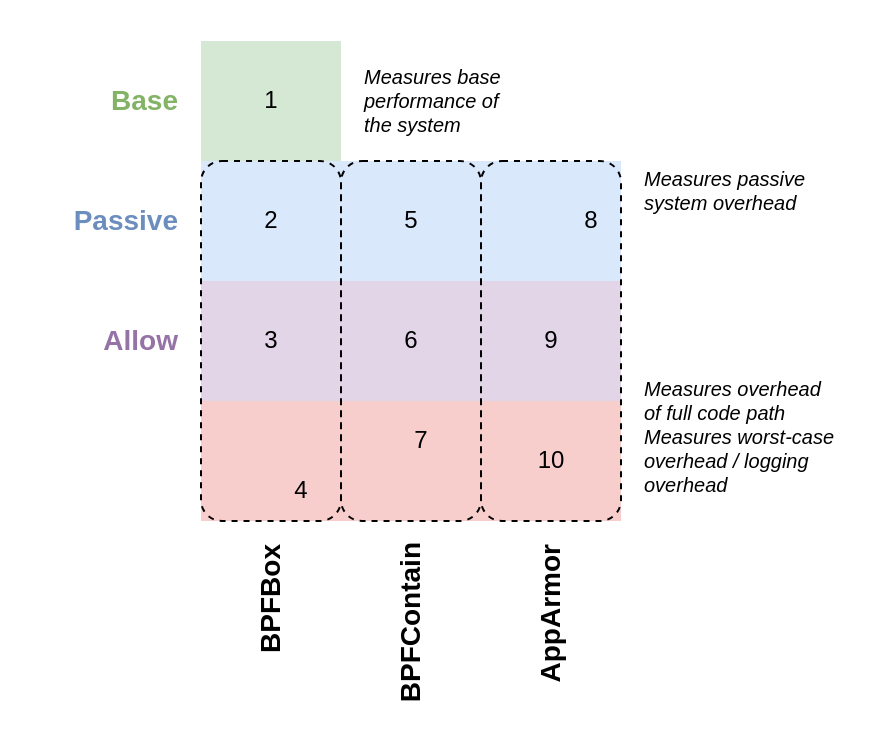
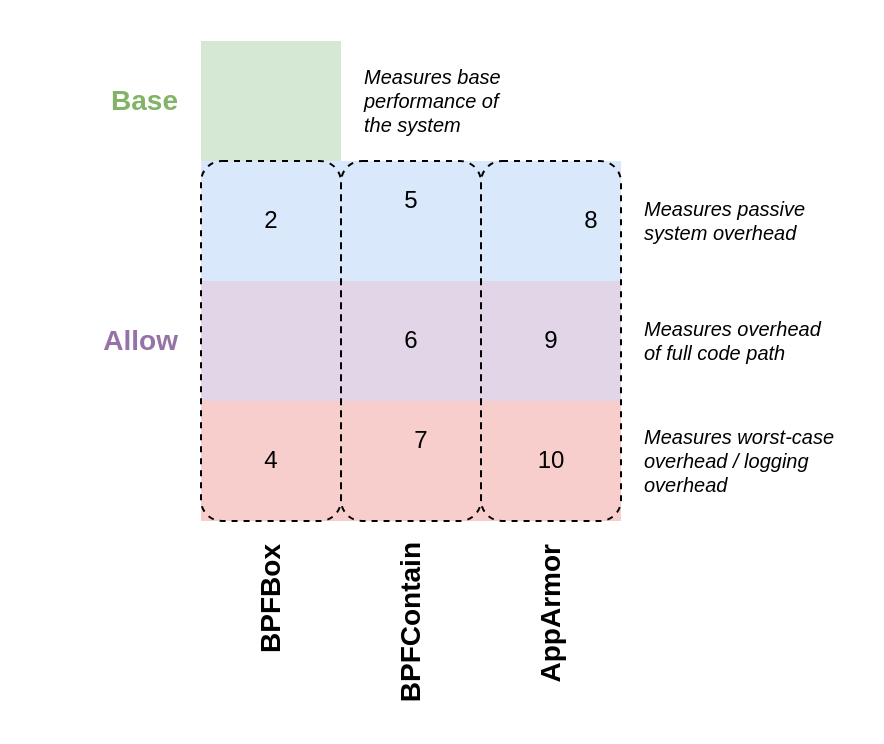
  <mxCell id="0" />
  <mxCell id="1" parent="0" />
  <mxCell id="2" value="" style="rounded=0;whiteSpace=wrap;html=1;fillColor=#dae8fc;strokeColor=none;" vertex="1" parent="1"><mxGeometry x="100" y="80" width="210" height="60" as="geometry" /></mxCell>
  <mxCell id="3" value="" style="rounded=0;whiteSpace=wrap;html=1;fillColor=#e1d5e7;strokeColor=none;" vertex="1" parent="1"><mxGeometry x="100" y="140" width="210" height="60" as="geometry" /></mxCell>
  <mxCell id="4" value="" style="rounded=0;whiteSpace=wrap;html=1;fillColor=#f8cecc;strokeColor=none;" vertex="1" parent="1"><mxGeometry x="100" y="200" width="210" height="60" as="geometry" /></mxCell>
- <mxCell id="5" value="Passive" style="text;html=1;align=right;verticalAlign=middle;resizable=0;points=[];autosize=1;strokeColor=none;fontStyle=1;fontSize=14;fontColor=#6C8EBF;" vertex="1" parent="1"><mxGeometry x="20" y="100" width="70" height="20" as="geometry" /></mxCell>
  <mxCell id="6" value="Allow" style="text;html=1;align=right;verticalAlign=middle;resizable=0;points=[];autosize=1;strokeColor=none;fontStyle=1;fontSize=14;fontColor=#9673A6;" vertex="1" parent="1"><mxGeometry x="40" y="160" width="50" height="20" as="geometry" /></mxCell>
  <mxCell id="7" value="" style="rounded=0;whiteSpace=wrap;html=1;fillColor=#d5e8d4;strokeColor=none;" vertex="1" parent="1"><mxGeometry x="100" y="20" width="70" height="60" as="geometry" /></mxCell>
  <mxCell id="8" value="Base" style="text;html=1;align=right;verticalAlign=middle;resizable=0;points=[];autosize=1;strokeColor=none;fontStyle=1;fontSize=14;fontColor=#82B366;" vertex="1" parent="1"><mxGeometry x="40" y="40" width="50" height="20" as="geometry" /></mxCell>
  <mxCell id="9" value="" style="rounded=1;whiteSpace=wrap;html=1;fontFamily=Helvetica;fontSize=12;align=right;dashed=1;fillColor=none;" vertex="1" parent="1"><mxGeometry x="100" y="80" width="70" height="180" as="geometry" /></mxCell>
  <mxCell id="10" value="" style="rounded=1;whiteSpace=wrap;html=1;fontFamily=Helvetica;fontSize=12;fontColor=#000000;align=right;strokeColor=#000000;fillColor=none;dashed=1;" vertex="1" parent="1"><mxGeometry x="170" y="80" width="70" height="180" as="geometry" /></mxCell>
  <mxCell id="11" value="" style="rounded=1;whiteSpace=wrap;html=1;fontFamily=Helvetica;fontSize=12;fontColor=#000000;align=right;strokeColor=#000000;fillColor=none;dashed=1;" vertex="1" parent="1"><mxGeometry x="240" y="80" width="70" height="180" as="geometry" /></mxCell>
  <mxCell id="12" value="BPFBox" style="text;html=1;align=right;verticalAlign=middle;resizable=0;points=[];autosize=1;strokeColor=none;fontStyle=1;rotation=-90;fontSize=14;" vertex="1" parent="1"><mxGeometry x="100" y="296" width="70" height="20" as="geometry" /></mxCell>
  <mxCell id="13" value="BPFContain" style="text;html=1;align=right;verticalAlign=middle;resizable=0;points=[];autosize=1;strokeColor=none;fontStyle=1;rotation=-90;fontSize=14;" vertex="1" parent="1"><mxGeometry x="155" y="310" width="100" height="20" as="geometry" /></mxCell>
  <mxCell id="14" value="AppArmor" style="text;html=1;align=right;verticalAlign=middle;resizable=0;points=[];autosize=1;strokeColor=none;fontStyle=1;rotation=-90;fontSize=14;" vertex="1" parent="1"><mxGeometry x="235" y="301" width="80" height="20" as="geometry" /></mxCell>
- <mxCell id="15" value="1" style="text;html=1;align=center;verticalAlign=middle;resizable=0;points=[];autosize=1;strokeColor=none;" vertex="1" parent="1"><mxGeometry x="125" y="40" width="20" height="20" as="geometry" /></mxCell>
  <mxCell id="16" value="2" style="text;html=1;align=center;verticalAlign=middle;resizable=0;points=[];autosize=1;strokeColor=none;" vertex="1" parent="1"><mxGeometry x="125" y="100" width="20" height="20" as="geometry" /></mxCell>
- <mxCell id="17" value="3" style="text;html=1;align=center;verticalAlign=middle;resizable=0;points=[];autosize=1;strokeColor=none;" vertex="1" parent="1"><mxGeometry x="125" y="160" width="20" height="20" as="geometry" /></mxCell>
- <mxCell id="18" value="4" style="text;html=1;align=center;verticalAlign=middle;resizable=0;points=[];autosize=1;strokeColor=none;" vertex="1" parent="1"><mxGeometry x="140" y="235" width="20" height="20" as="geometry" /></mxCell>
+ <mxCell id="18" value="4" style="text;html=1;align=center;verticalAlign=middle;resizable=0;points=[];autosize=1;strokeColor=none;" vertex="1" parent="1"><mxGeometry x="125" y="220" width="20" height="20" as="geometry" /></mxCell>
  <mxCell id="19" value="7" style="text;html=1;align=center;verticalAlign=middle;resizable=0;points=[];autosize=1;strokeColor=none;" vertex="1" parent="1"><mxGeometry x="200" y="210" width="20" height="20" as="geometry" /></mxCell>
  <mxCell id="20" value="6" style="text;html=1;align=center;verticalAlign=middle;resizable=0;points=[];autosize=1;strokeColor=none;" vertex="1" parent="1"><mxGeometry x="195" y="160" width="20" height="20" as="geometry" /></mxCell>
- <mxCell id="21" value="5" style="text;html=1;align=center;verticalAlign=middle;resizable=0;points=[];autosize=1;strokeColor=none;" vertex="1" parent="1"><mxGeometry x="195" y="100" width="20" height="20" as="geometry" /></mxCell>
+ <mxCell id="21" value="5" style="text;html=1;align=center;verticalAlign=middle;resizable=0;points=[];autosize=1;strokeColor=none;" vertex="1" parent="1"><mxGeometry x="195" y="90" width="20" height="20" as="geometry" /></mxCell>
  <mxCell id="22" value="10" style="text;html=1;align=center;verticalAlign=middle;resizable=0;points=[];autosize=1;strokeColor=none;" vertex="1" parent="1"><mxGeometry x="260" y="220" width="30" height="20" as="geometry" /></mxCell>
  <mxCell id="23" value="9" style="text;html=1;align=center;verticalAlign=middle;resizable=0;points=[];autosize=1;strokeColor=none;" vertex="1" parent="1"><mxGeometry x="265" y="160" width="20" height="20" as="geometry" /></mxCell>
  <mxCell id="24" value="8" style="text;html=1;align=center;verticalAlign=middle;resizable=0;points=[];autosize=1;strokeColor=none;" vertex="1" parent="1"><mxGeometry x="285" y="100" width="20" height="20" as="geometry" /></mxCell>
- <mxCell id="25" value="Measures passive system overhead" style="text;html=1;strokeColor=none;fillColor=none;align=left;verticalAlign=middle;whiteSpace=wrap;rounded=0;dashed=1;fontStyle=2;fontSize=10;" vertex="1" parent="1"><mxGeometry x="320" y="85" width="100" height="20" as="geometry" /></mxCell>
- <mxCell id="26" value="Measures overhead of full code path" style="text;html=1;strokeColor=none;fillColor=none;align=left;verticalAlign=middle;whiteSpace=wrap;rounded=0;dashed=1;fontStyle=2;fontSize=10;" vertex="1" parent="1"><mxGeometry x="320" y="190" width="100" height="20" as="geometry" /></mxCell>
+ <mxCell id="25" value="Measures passive system overhead" style="text;html=1;strokeColor=none;fillColor=none;align=left;verticalAlign=middle;whiteSpace=wrap;rounded=0;dashed=1;fontStyle=2;fontSize=10;" vertex="1" parent="1"><mxGeometry x="320" y="100" width="100" height="20" as="geometry" /></mxCell>
+ <mxCell id="26" value="Measures overhead of full code path" style="text;html=1;strokeColor=none;fillColor=none;align=left;verticalAlign=middle;whiteSpace=wrap;rounded=0;dashed=1;fontStyle=2;fontSize=10;" vertex="1" parent="1"><mxGeometry x="320" y="160" width="100" height="20" as="geometry" /></mxCell>
  <mxCell id="27" value="Measures worst-case overhead / logging overhead" style="text;html=1;strokeColor=none;fillColor=none;align=left;verticalAlign=middle;whiteSpace=wrap;rounded=0;dashed=1;fontStyle=2;fontSize=10;" vertex="1" parent="1"><mxGeometry x="320" y="220" width="100" height="20" as="geometry" /></mxCell>
  <mxCell id="28" value="Measures base performance of the system" style="text;html=1;strokeColor=none;fillColor=none;align=left;verticalAlign=middle;whiteSpace=wrap;rounded=0;dashed=1;fontStyle=2;fontSize=10;" vertex="1" parent="1"><mxGeometry x="180" y="40" width="85" height="20" as="geometry" /></mxCell>
